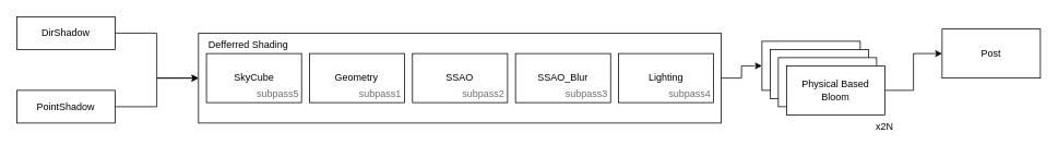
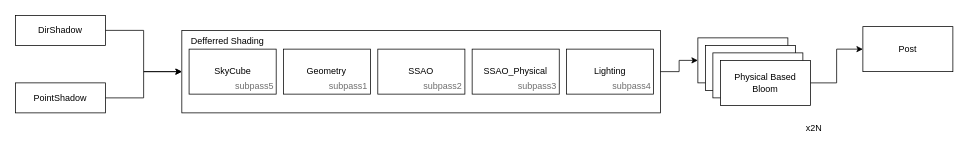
  <mxCell id="0" />
  <mxCell id="1" parent="0" />
  <mxCell id="2" style="edgeStyle=orthogonalEdgeStyle;rounded=0;orthogonalLoop=1;jettySize=auto;html=1;exitX=1;exitY=0.5;exitDx=0;exitDy=0;entryX=0;entryY=0.5;entryDx=0;entryDy=0;" parent="1" source="3" target="6" edge="1"><mxGeometry relative="1" as="geometry" /></mxCell>
  <mxCell id="3" value="DirShadow" style="rounded=0;whiteSpace=wrap;html=1;" parent="1" vertex="1"><mxGeometry x="20" y="20" width="120" height="40" as="geometry" /></mxCell>
  <mxCell id="4" value="Post" style="rounded=0;whiteSpace=wrap;html=1;" parent="1" vertex="1"><mxGeometry x="1150" y="35" width="120" height="60" as="geometry" /></mxCell>
  <mxCell id="5" value="" style="group" parent="1" vertex="1" connectable="0"><mxGeometry x="300" y="40" width="600" height="110" as="geometry" /></mxCell>
  <mxCell id="6" value="" style="rounded=0;whiteSpace=wrap;html=1;" parent="5" vertex="1"><mxGeometry x="-58.06" width="638.06" height="110" as="geometry" /></mxCell>
  <mxCell id="7" value="Defferred Shading" style="text;html=1;strokeColor=none;fillColor=none;align=center;verticalAlign=middle;whiteSpace=wrap;rounded=0;" vertex="1" parent="5"><mxGeometry x="-60.65" y="10" width="128.39" height="10" as="geometry" /></mxCell>
  <mxCell id="8" value="" style="group" vertex="1" connectable="0" parent="5"><mxGeometry x="454.839" y="25" width="116.129" height="65" as="geometry" /></mxCell>
  <mxCell id="9" value="Lighting" style="rounded=0;whiteSpace=wrap;html=1;" parent="8" vertex="1"><mxGeometry width="116.129" height="60" as="geometry" /></mxCell>
  <mxCell id="10" value="subpass4" style="text;html=1;strokeColor=none;fillColor=none;align=center;verticalAlign=middle;whiteSpace=wrap;rounded=0;fontColor=#6E6E6E;" vertex="1" parent="8"><mxGeometry x="58.065" y="35" width="58.065" height="30" as="geometry" /></mxCell>
  <mxCell id="11" value="" style="group" vertex="1" connectable="0" parent="5"><mxGeometry x="329.032" y="25" width="116.129" height="65" as="geometry" /></mxCell>
- <mxCell id="12" value="SSAO_Blur" style="rounded=0;whiteSpace=wrap;html=1;" vertex="1" parent="11"><mxGeometry width="116.129" height="60" as="geometry" /></mxCell>
+ <mxCell id="12" value="SSAO_Physical" style="rounded=0;whiteSpace=wrap;html=1;" vertex="1" parent="11"><mxGeometry width="116.129" height="60" as="geometry" /></mxCell>
  <mxCell id="13" value="subpass3" style="text;html=1;strokeColor=none;fillColor=none;align=center;verticalAlign=middle;whiteSpace=wrap;rounded=0;fontColor=#6E6E6E;" vertex="1" parent="11"><mxGeometry x="58.065" y="35" width="58.065" height="30" as="geometry" /></mxCell>
  <mxCell id="14" value="" style="group" vertex="1" connectable="0" parent="5"><mxGeometry x="203.226" y="25" width="116.129" height="65" as="geometry" /></mxCell>
  <mxCell id="15" value="SSAO" style="rounded=0;whiteSpace=wrap;html=1;" parent="14" vertex="1"><mxGeometry width="116.129" height="60" as="geometry" /></mxCell>
  <mxCell id="16" value="subpass2" style="text;html=1;strokeColor=none;fillColor=none;align=center;verticalAlign=middle;whiteSpace=wrap;rounded=0;fontColor=#6E6E6E;" vertex="1" parent="14"><mxGeometry x="58.065" y="35" width="58.065" height="30" as="geometry" /></mxCell>
  <mxCell id="17" value="" style="group" vertex="1" connectable="0" parent="5"><mxGeometry x="77.419" y="25" width="116.129" height="65" as="geometry" /></mxCell>
  <mxCell id="18" value="Geometry" style="rounded=0;whiteSpace=wrap;html=1;" parent="17" vertex="1"><mxGeometry width="116.129" height="60" as="geometry" /></mxCell>
  <mxCell id="19" value="subpass1" style="text;html=1;strokeColor=none;fillColor=none;align=center;verticalAlign=middle;whiteSpace=wrap;rounded=0;fontColor=#6E6E6E;" vertex="1" parent="17"><mxGeometry x="58.065" y="35" width="58.065" height="30" as="geometry" /></mxCell>
  <mxCell id="20" value="" style="group" vertex="1" connectable="0" parent="5"><mxGeometry x="-48.387" y="25" width="116.129" height="65" as="geometry" /></mxCell>
  <mxCell id="21" value="SkyCube" style="rounded=0;whiteSpace=wrap;html=1;" parent="20" vertex="1"><mxGeometry width="116.129" height="60" as="geometry" /></mxCell>
  <mxCell id="22" value="subpass5" style="text;html=1;strokeColor=none;fillColor=none;align=center;verticalAlign=middle;whiteSpace=wrap;rounded=0;fontColor=#6E6E6E;" vertex="1" parent="20"><mxGeometry x="58.065" y="35" width="58.065" height="30" as="geometry" /></mxCell>
  <mxCell id="23" style="edgeStyle=orthogonalEdgeStyle;rounded=0;orthogonalLoop=1;jettySize=auto;html=1;exitX=1;exitY=0.5;exitDx=0;exitDy=0;entryX=0;entryY=0.5;entryDx=0;entryDy=0;" parent="1" source="24" target="6" edge="1"><mxGeometry relative="1" as="geometry"><mxPoint x="250" y="100" as="targetPoint" /></mxGeometry></mxCell>
  <mxCell id="24" value="PointShadow" style="rounded=0;whiteSpace=wrap;html=1;" parent="1" vertex="1"><mxGeometry x="20" y="110" width="120" height="40" as="geometry" /></mxCell>
  <mxCell id="25" style="edgeStyle=orthogonalEdgeStyle;rounded=0;orthogonalLoop=1;jettySize=auto;html=1;exitX=1;exitY=0.5;exitDx=0;exitDy=0;" parent="1" source="6" target="29" edge="1"><mxGeometry relative="1" as="geometry" /></mxCell>
  <mxCell id="26" style="edgeStyle=orthogonalEdgeStyle;rounded=0;orthogonalLoop=1;jettySize=auto;html=1;exitX=1;exitY=0.5;exitDx=0;exitDy=0;entryX=0;entryY=0.5;entryDx=0;entryDy=0;" edge="1" parent="1" source="32" target="4"><mxGeometry relative="1" as="geometry" /></mxCell>
- <mxCell id="27" value="x2N" style="text;html=1;strokeColor=none;fillColor=none;align=center;verticalAlign=middle;whiteSpace=wrap;rounded=0;" vertex="1" parent="1"><mxGeometry x="1050" y="140" width="60" height="30" as="geometry" /></mxCell>
+ <mxCell id="27" value="x2N" style="text;html=1;strokeColor=none;fillColor=none;align=center;verticalAlign=middle;whiteSpace=wrap;rounded=0;" vertex="1" parent="1"><mxGeometry x="1055" y="155" width="60" height="30" as="geometry" /></mxCell>
  <mxCell id="28" value="" style="group" vertex="1" connectable="0" parent="1"><mxGeometry x="930" y="50" width="150" height="90" as="geometry" /></mxCell>
  <mxCell id="29" value="Physical Based Bloom" style="rounded=0;whiteSpace=wrap;html=1;" parent="28" vertex="1"><mxGeometry width="120" height="60" as="geometry" /></mxCell>
  <mxCell id="30" value="Physical Based Bloom" style="rounded=0;whiteSpace=wrap;html=1;" vertex="1" parent="28"><mxGeometry x="10" y="10" width="120" height="60" as="geometry" /></mxCell>
  <mxCell id="31" value="Physical Based Bloom" style="rounded=0;whiteSpace=wrap;html=1;" vertex="1" parent="28"><mxGeometry x="20" y="20" width="120" height="60" as="geometry" /></mxCell>
  <mxCell id="32" value="Physical Based Bloom" style="rounded=0;whiteSpace=wrap;html=1;" vertex="1" parent="28"><mxGeometry x="30" y="30" width="120" height="60" as="geometry" /></mxCell>
